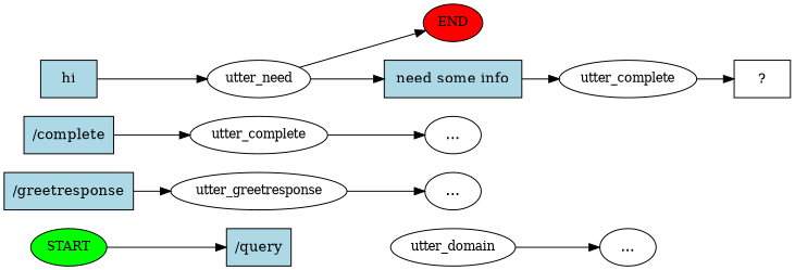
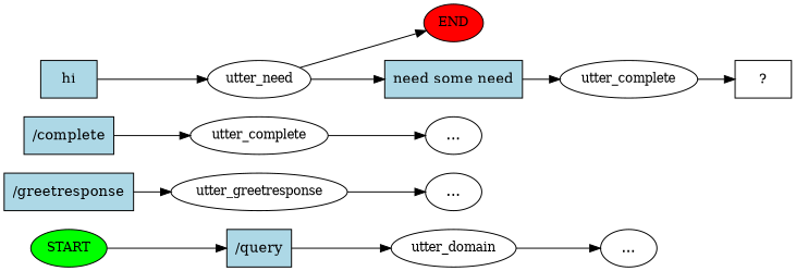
  digraph {
    rankdir=LR
    n1 [fillcolor=green fontsize=12 label=START style=filled]
    n2 [fillcolor=lightblue label="/query" shape=rect style=filled]
    n3 [fillcolor=lightblue label="/greetresponse" shape=rect style=filled]
    n4 [fontsize=12 label=utter_greetresponse]
    n5 [fontsize=12 label=utter_domain]
    n6 [fillcolor=lightblue label="/complete" shape=rect style=filled]
    n7 [fontsize=12 label=utter_complete]
    n8 [fillcolor=lightblue label=hi shape=rect style=filled]
    n9 [fontsize=12 label=utter_need]
    n10 [fillcolor=red fontsize=12 label=END style=filled]
    n11 [label="..."]
    n12 [label="..."]
    n13 [label="..."]
-   n14 [fillcolor=lightblue label="need some info" shape=rect style=filled]
+   n14 [fillcolor=lightblue label="need some need" shape=rect style=filled]
    n15 [fontsize=12 label=utter_complete]
    n16 [label="  ?  " shape=rect]
    n1 -> n2
+   n2 -> n5
    n3 -> n4
    n4 -> n11
    n5 -> n12
    n6 -> n7
    n7 -> n13
    n8 -> n9
    n9 -> n10
    n9 -> n14
    n14 -> n15
    n15 -> n16
  }
